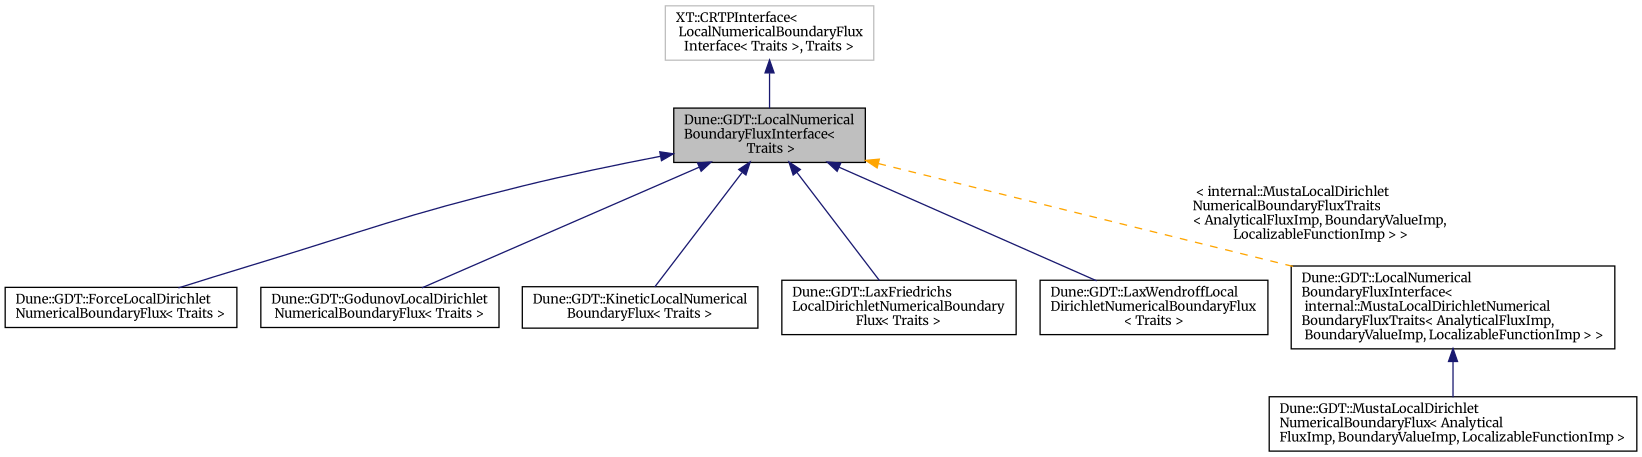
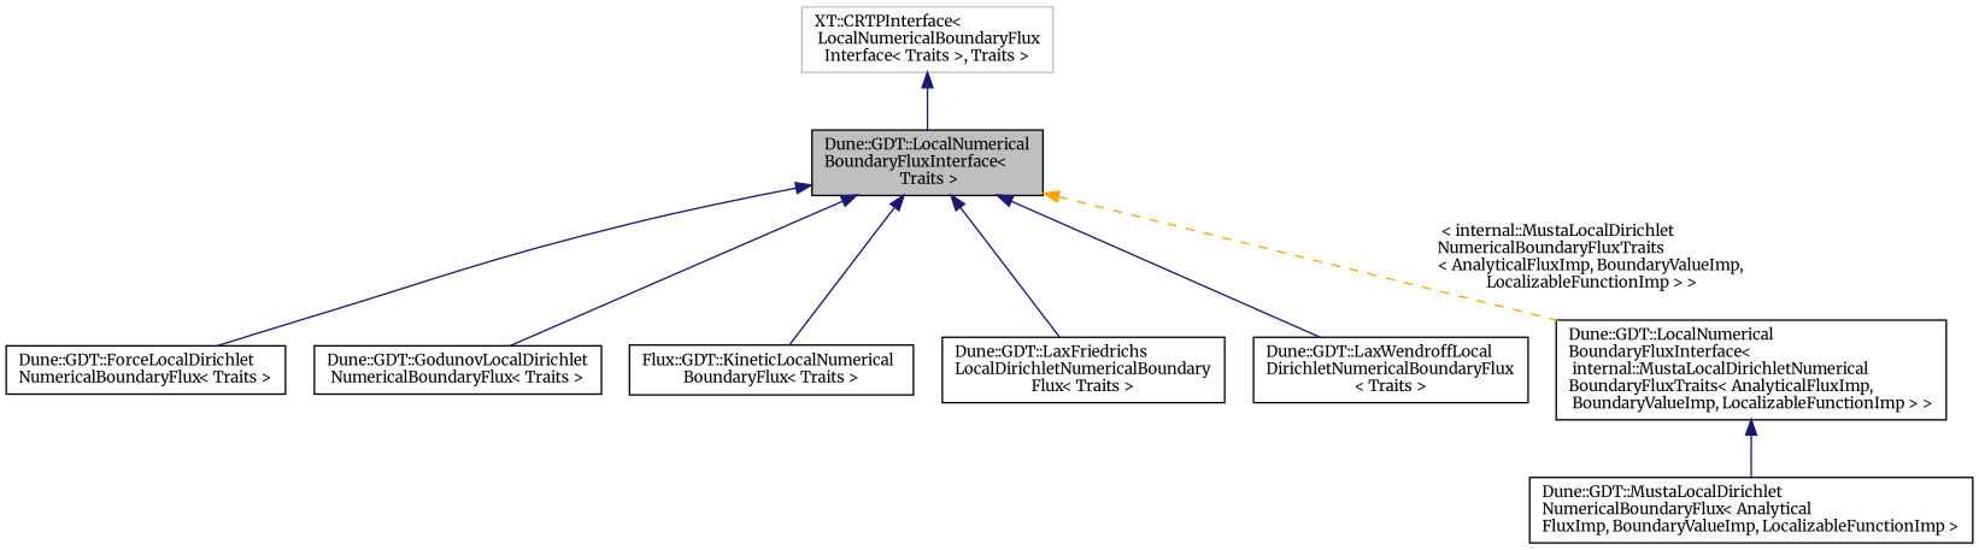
  digraph {
    rankdir=TB
    fontname=Merriweather
    node [color=black fillcolor=white fontname=Merriweather fontsize=10 shape=record style=filled]
    edge [color=midnightblue dir=back fontname=Merriweather fontsize=10 labelfontname=Helvetica labelfontsize=10 style=solid]
    n1 [fillcolor=grey75 fontcolor=black height=0.2 label="Dune::GDT::LocalNumerical\lBoundaryFluxInterface\<\l Traits \>" width=0.4]
    n2 [height=0.2 label="Dune::GDT::ForceLocalDirichlet\lNumericalBoundaryFlux\< Traits \>" width=0.4]
    n3 [height=0.2 label="Dune::GDT::GodunovLocalDirichlet\lNumericalBoundaryFlux\< Traits \>" width=0.4]
-   n4 [height=0.2 label="Dune::GDT::KineticLocalNumerical\lBoundaryFlux\< Traits \>" width=0.4]
+   n4 [height=0.2 label="Flux::GDT::KineticLocalNumerical\lBoundaryFlux\< Traits \>" width=0.4]
    n5 [height=0.2 label="Dune::GDT::LaxFriedrichs\lLocalDirichletNumericalBoundary\lFlux\< Traits \>" width=0.4]
    n6 [height=0.2 label="Dune::GDT::LaxWendroffLocal\lDirichletNumericalBoundaryFlux\l\< Traits \>" width=0.4]
    n7 [height=0.2 label="Dune::GDT::LocalNumerical\lBoundaryFluxInterface\<\l internal::MustaLocalDirichletNumerical\lBoundaryFluxTraits\< AnalyticalFluxImp,\l BoundaryValueImp, LocalizableFunctionImp \> \>" width=0.4]
    n8 [color=grey75 height=0.2 label="XT::CRTPInterface\<\l LocalNumericalBoundaryFlux\lInterface\< Traits \>, Traits \>" width=0.4]
    n9 [height=0.2 label="Dune::GDT::MustaLocalDirichlet\lNumericalBoundaryFlux\< Analytical\lFluxImp, BoundaryValueImp, LocalizableFunctionImp \>" width=0.4]
    n1 -> n2
    n1 -> n3
    n1 -> n4
    n1 -> n5
    n1 -> n6
    n1 -> n7 [color=orange label=" \< internal::MustaLocalDirichlet\lNumericalBoundaryFluxTraits\l\< AnalyticalFluxImp, BoundaryValueImp,\l LocalizableFunctionImp \> \>" style=dashed]
    n7 -> n9
    n8 -> n1
  }
